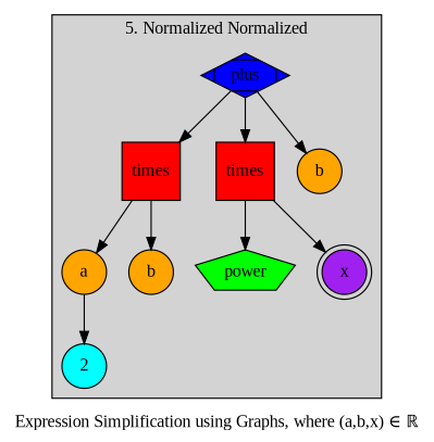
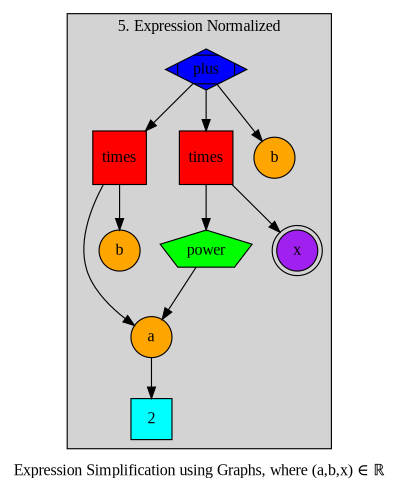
  digraph {
    fontname="Liberation Serif"
    label="Expression Simplification using Graphs, where (a,b,x) ∈ ℝ"
    shape=rectangle
    style=filled
    node [fillcolor=orange fontname="Liberation Serif" shape=circle style=filled]
    edge [fontname="Liberation Serif"]
    n1 [fillcolor=blue label=plus shape=Mdiamond]
    n2 [fillcolor=red label=times shape=square]
    n3 [fillcolor=red label=times shape=square]
    n4 [label=b]
    n5 [label=a]
    n6 [label=b]
    n7 [fillcolor=green label=power shape=pentagon]
    n8 [fillcolor=purple label=x shape=doublecircle]
-   n9 [fillcolor=cyan label=2]
+   n9 [fillcolor=cyan label=2 shape=square]
    subgraph cluster_1 {
-     label="5. Normalized Normalized"
+     label="5. Expression Normalized"
      n1
      n2
      n3
      n4
      n5
      n6
      n7
      n8
      n9
    }
    n1 -> n2
    n1 -> n3
    n1 -> n4
    n2 -> n5
    n2 -> n6
    n3 -> n7
    n3 -> n8
    n5 -> n9
+   n7 -> n5
  }
